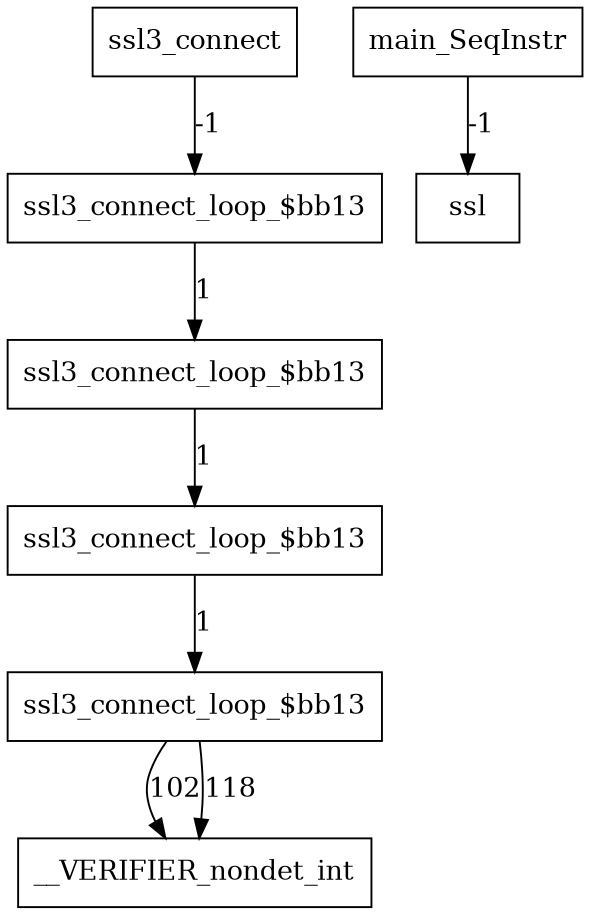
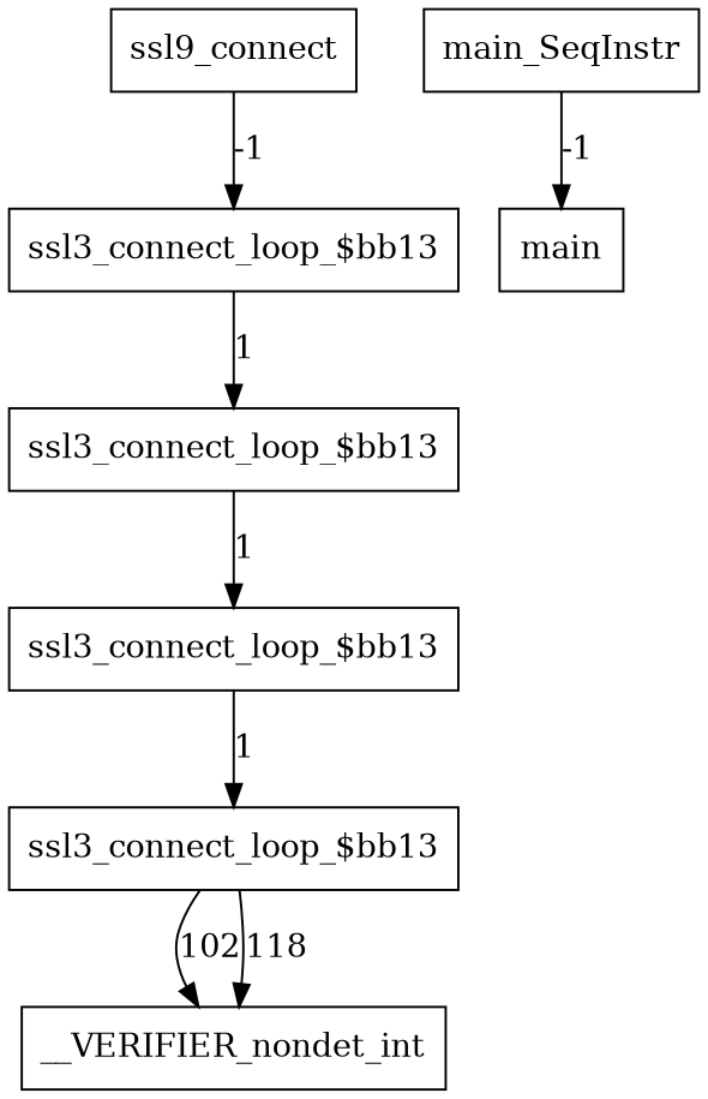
  digraph {
    node [color=black shape=box]
    n1 [label=__VERIFIER_nondet_int]
    n2 [label="ssl3_connect_loop_$bb13"]
    n3 [label="ssl3_connect_loop_$bb13"]
    n4 [label="ssl3_connect_loop_$bb13"]
    n5 [label="ssl3_connect_loop_$bb13"]
-   n6 [label=ssl3_connect]
-   n7 [label=ssl]
+   n6 [label=ssl9_connect]
+   n7 [label=main]
    n8 [label=main_SeqInstr]
    n2 -> n1 [label=102]
    n2 -> n1 [label=118]
    n3 -> n2 [label=1]
    n4 -> n3 [label=1]
    n5 -> n4 [label=1]
    n6 -> n5 [label=-1]
    n8 -> n7 [label=-1]
  }
